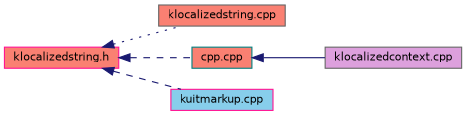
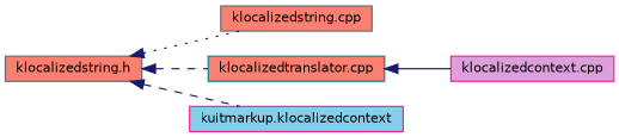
  digraph {
    rankdir=LR
    node [color=deeppink fillcolor=salmon fontname=Helvetica fontsize=10 shape=record style=filled]
    edge [color=midnightblue dir=back fontname=Helvetica fontsize=10 labelfontname=Helvetica labelfontsize=10 style=dashed]
-   n1 [fontcolor=black height=0.2 label="klocalizedstring.h" width=0.4]
+   n1 [color=gray40 fontcolor=black height=0.2 label="klocalizedstring.h" width=0.4]
    n2 [color=gray40 height=0.2 label="klocalizedstring.cpp" width=0.4]
-   n3 [color=teal height=0.2 label="cpp.cpp" width=0.4]
-   n4 [fillcolor=skyblue height=0.2 label="kuitmarkup.cpp" width=0.4]
-   n5 [color=gray40 fillcolor=plum height=0.2 label="klocalizedcontext.cpp" width=0.4]
+   n3 [color=teal height=0.2 label="klocalizedtranslator.cpp" width=0.4]
+   n4 [fillcolor=skyblue height=0.2 label="kuitmarkup.klocalizedcontext" width=0.4]
+   n5 [fillcolor=plum height=0.2 label="klocalizedcontext.cpp" width=0.4]
    n1 -> n2 [style=dotted]
    n1 -> n3
    n1 -> n4
    n3 -> n5 [style=solid]
  }
